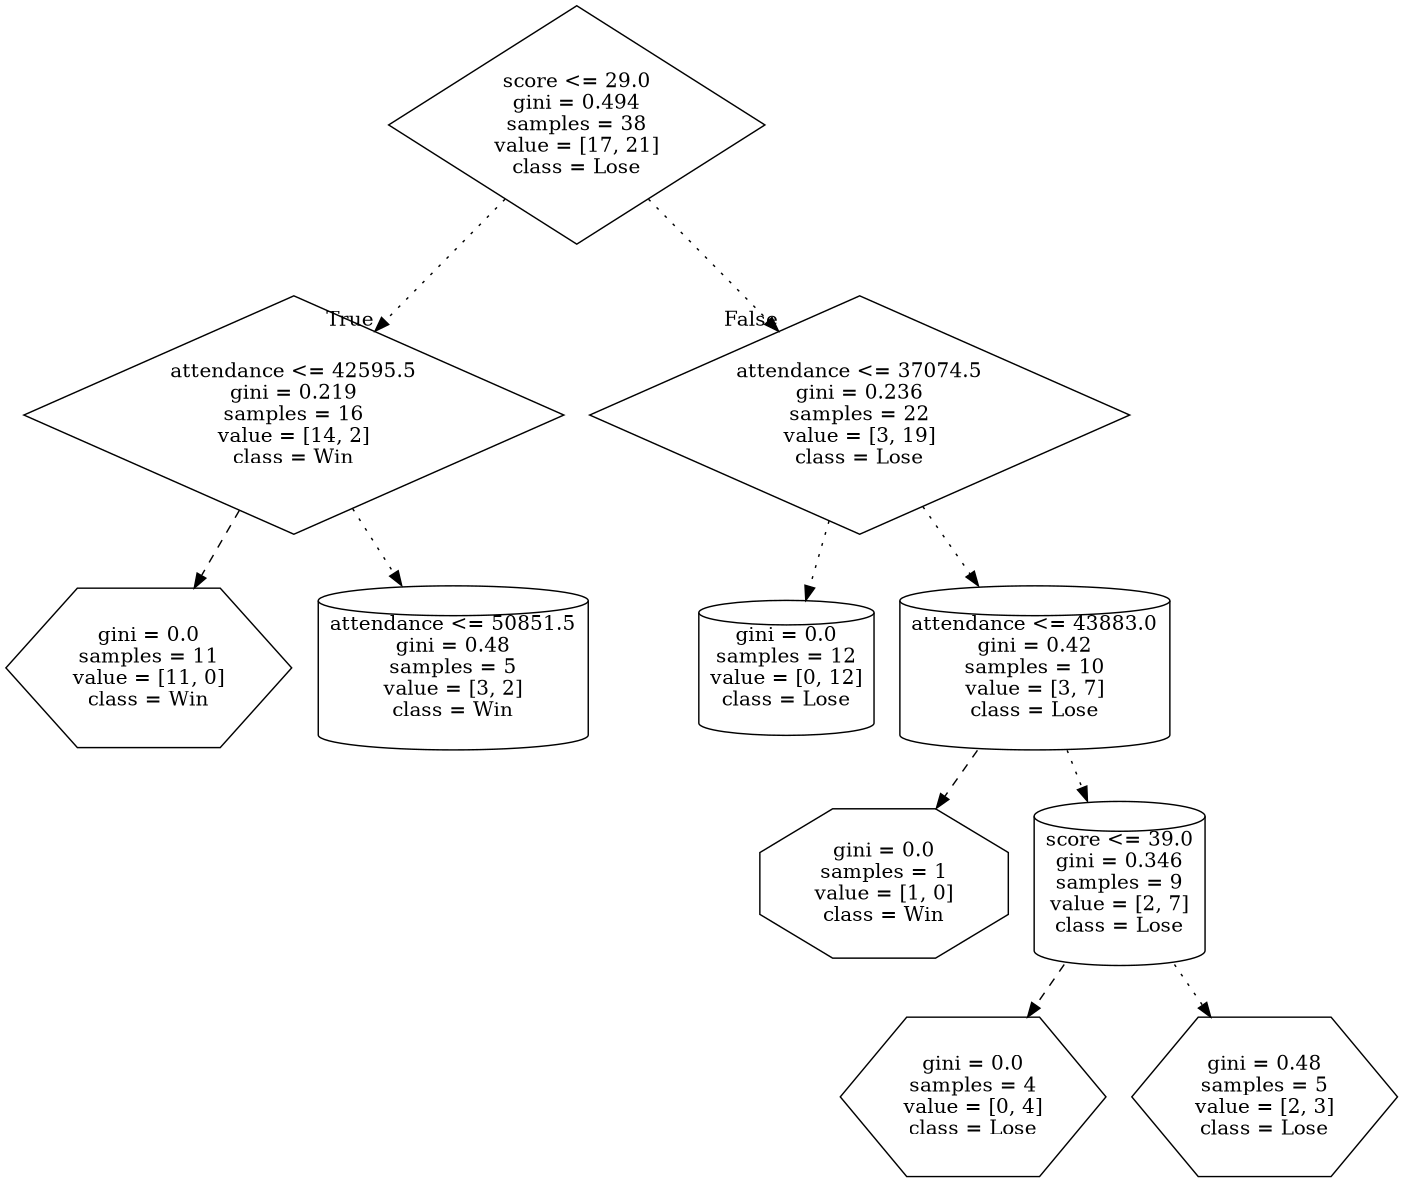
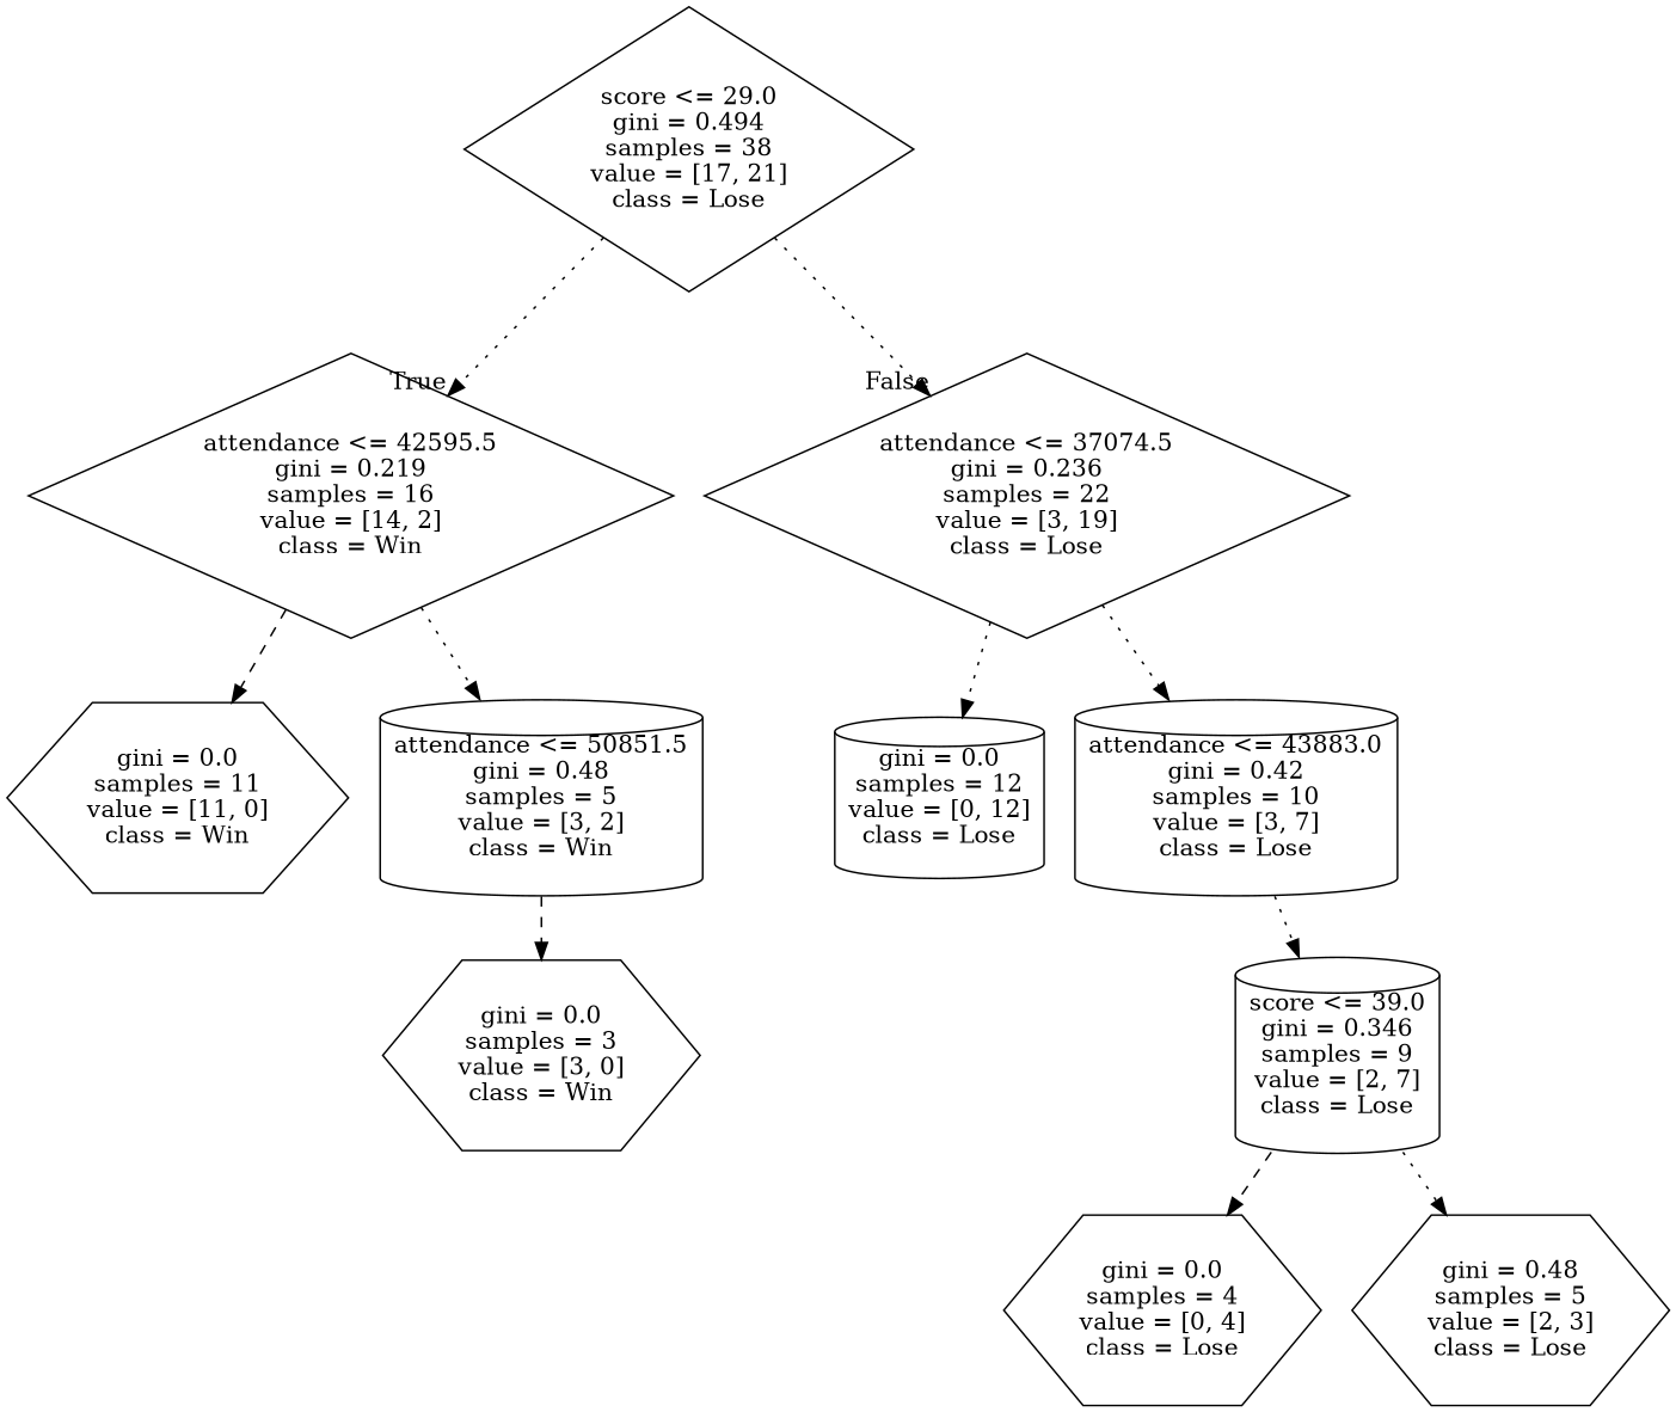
  digraph {
    node [shape=hexagon]
    edge [style=dotted]
    n1 [label="score <= 29.0\ngini = 0.494\nsamples = 38\nvalue = [17, 21]\nclass = Lose" shape=diamond]
    n2 [label="attendance <= 42595.5\ngini = 0.219\nsamples = 16\nvalue = [14, 2]\nclass = Win" shape=diamond]
    n3 [label="attendance <= 37074.5\ngini = 0.236\nsamples = 22\nvalue = [3, 19]\nclass = Lose" shape=diamond]
    n4 [label="gini = 0.0\nsamples = 11\nvalue = [11, 0]\nclass = Win"]
    n5 [label="attendance <= 50851.5\ngini = 0.48\nsamples = 5\nvalue = [3, 2]\nclass = Win" shape=cylinder]
    n6 [label="gini = 0.0\nsamples = 12\nvalue = [0, 12]\nclass = Lose" shape=cylinder]
    n7 [label="attendance <= 43883.0\ngini = 0.42\nsamples = 10\nvalue = [3, 7]\nclass = Lose" shape=cylinder]
-   n9 [label="gini = 0.0\nsamples = 1\nvalue = [1, 0]\nclass = Win" shape=octagon]
+   n8 [label="gini = 0.0\nsamples = 3\nvalue = [3, 0]\nclass = Win"]
    n10 [label="score <= 39.0\ngini = 0.346\nsamples = 9\nvalue = [2, 7]\nclass = Lose" shape=cylinder]
    n11 [label="gini = 0.0\nsamples = 4\nvalue = [0, 4]\nclass = Lose"]
    n12 [label="gini = 0.48\nsamples = 5\nvalue = [2, 3]\nclass = Lose"]
    n1 -> n2 [headlabel=True labelangle=45 labeldistance=2.5]
    n1 -> n3 [headlabel=False labelangle=-45 labeldistance=2.5]
    n2 -> n4 [style=dashed]
    n2 -> n5
    n3 -> n6
    n3 -> n7
-   n7 -> n9 [style=dashed]
+   n5 -> n8 [style=dashed]
    n7 -> n10
    n10 -> n11 [style=dashed]
    n10 -> n12
  }
